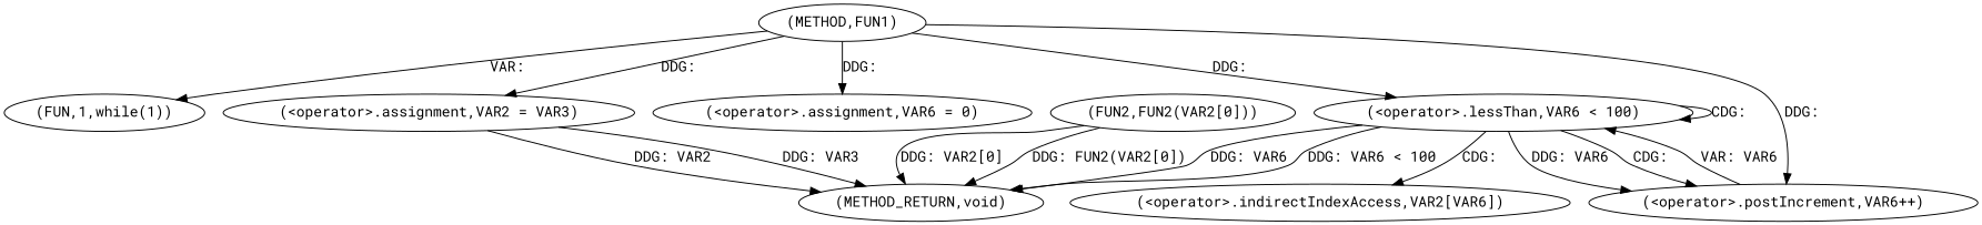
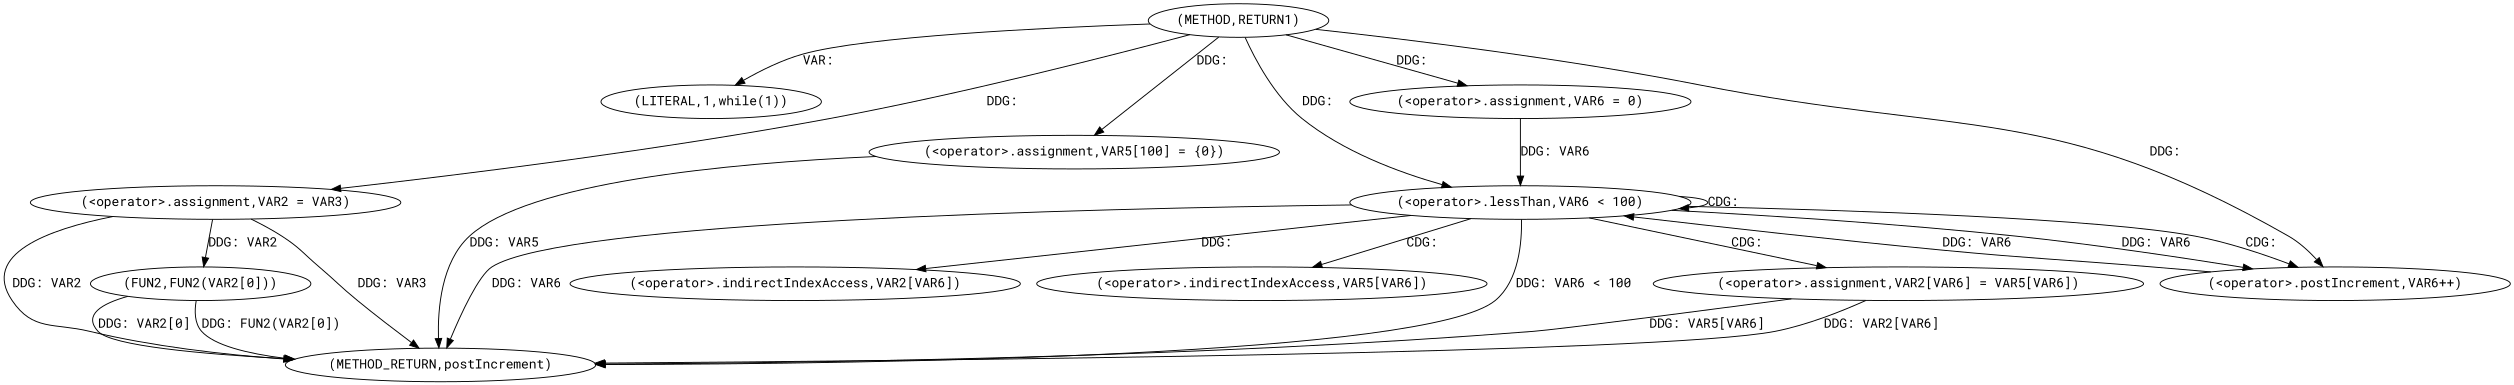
  digraph {
    fontname="Roboto Mono"
    node [fontname="Roboto Mono"]
    edge [fontname="Roboto Mono"]
-   n1 [label="(METHOD,FUN1)"]
-   n2 [label="(FUN,1,while(1))"]
+   n1 [label="(METHOD,RETURN1)"]
+   n2 [label="(LITERAL,1,while(1))"]
    n3 [label="(<operator>.assignment,VAR2 = VAR3)"]
+   n4 [label="(<operator>.assignment,VAR5[100] = {0})"]
    n5 [label="(<operator>.assignment,VAR6 = 0)"]
    n6 [label="(<operator>.lessThan,VAR6 < 100)"]
    n7 [label="(<operator>.postIncrement,VAR6++)"]
-   n8 [label="(METHOD_RETURN,void)"]
+   n8 [label="(METHOD_RETURN,postIncrement)"]
    n9 [label="(FUN2,FUN2(VAR2[0]))"]
+   n10 [label="(<operator>.assignment,VAR2[VAR6] = VAR5[VAR6])"]
    n11 [label="(<operator>.indirectIndexAccess,VAR2[VAR6])"]
+   n12 [label="(<operator>.indirectIndexAccess,VAR5[VAR6])"]
    n1 -> n2 [label="VAR: "]
    n1 -> n3 [label="DDG: "]
+   n1 -> n4 [label="DDG: "]
    n1 -> n5 [label="DDG: "]
    n1 -> n6 [label="DDG: "]
    n1 -> n7 [label="DDG: "]
    n3 -> n8 [label="DDG: VAR2"]
    n3 -> n8 [label="DDG: VAR3"]
+   n3 -> n9 [label="DDG: VAR2"]
+   n4 -> n8 [label="DDG: VAR5"]
+   n5 -> n6 [label="DDG: VAR6"]
    n6 -> n6 [label="CDG: "]
    n6 -> n7 [label="DDG: VAR6"]
    n6 -> n7 [label="CDG: "]
    n6 -> n8 [label="DDG: VAR6"]
    n6 -> n8 [label="DDG: VAR6 < 100"]
-   n6 -> n11 [label="CDG: "]
-   n7 -> n6 [label="VAR: VAR6"]
+   n6 -> n10 [label="CDG: "]
+   n6 -> n11 [label="DDG: "]
+   n6 -> n12 [label="CDG: "]
+   n7 -> n6 [label="DDG: VAR6"]
    n9 -> n8 [label="DDG: FUN2(VAR2[0])"]
    n9 -> n8 [label="DDG: VAR2[0]"]
+   n10 -> n8 [label="DDG: VAR2[VAR6]"]
+   n10 -> n8 [label="DDG: VAR5[VAR6]"]
  }
